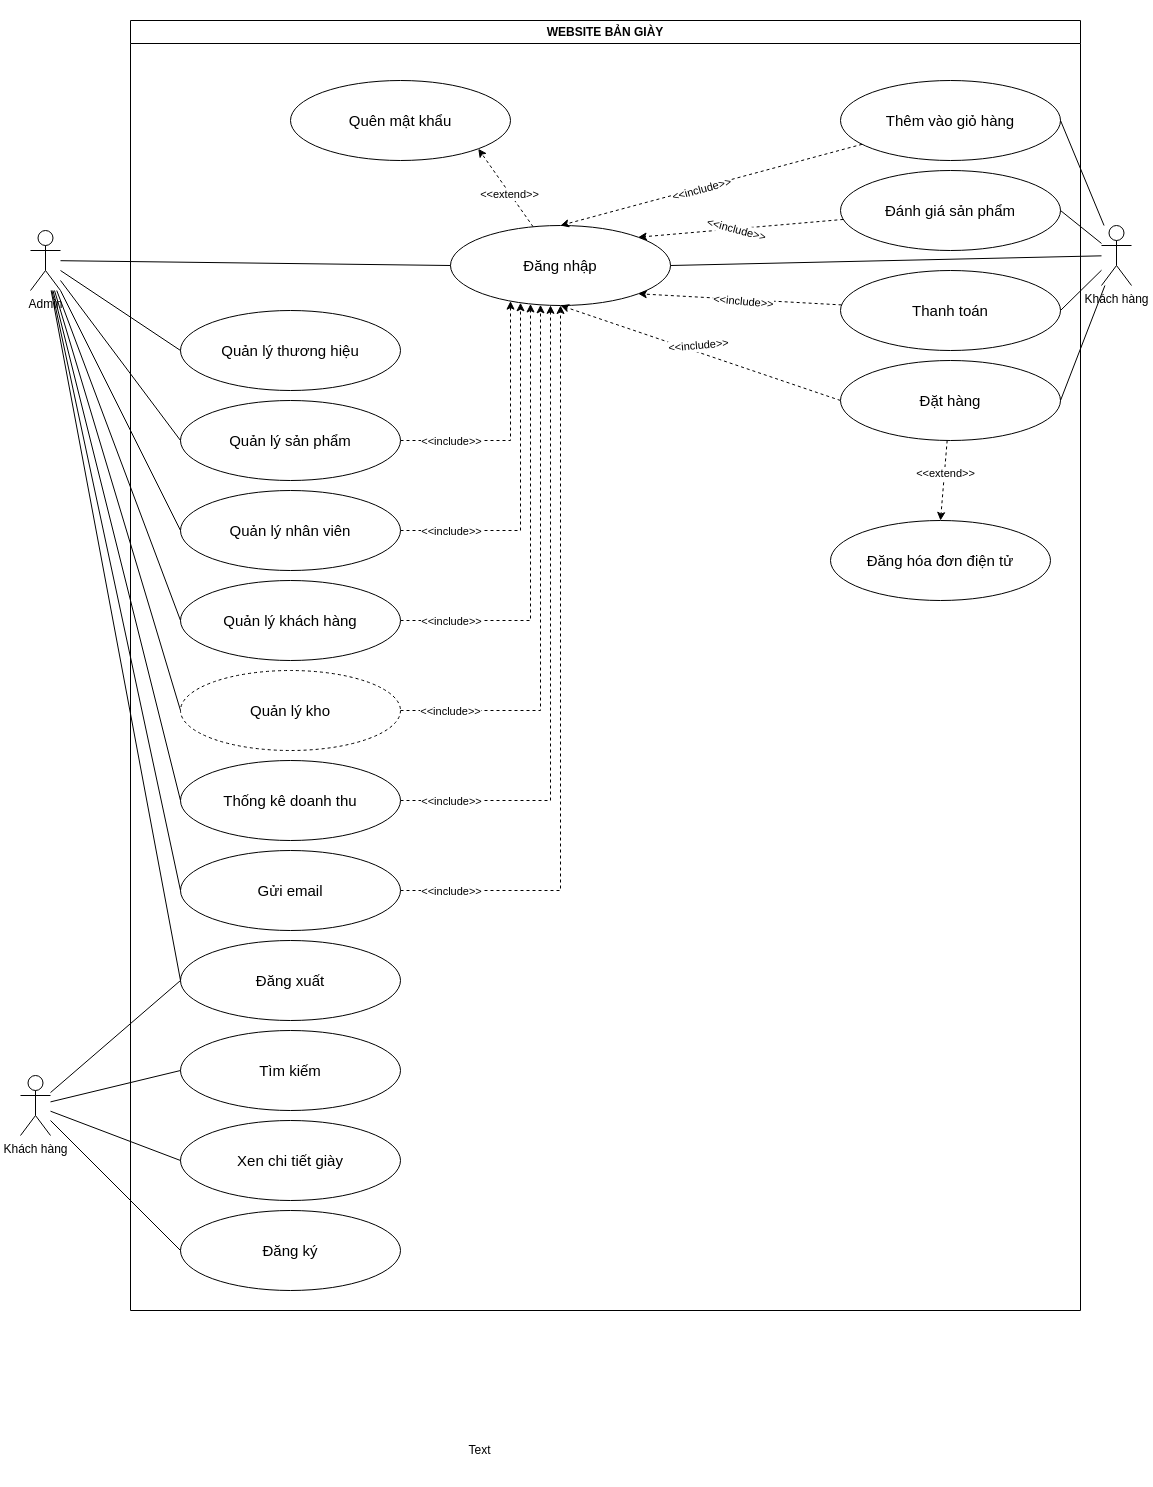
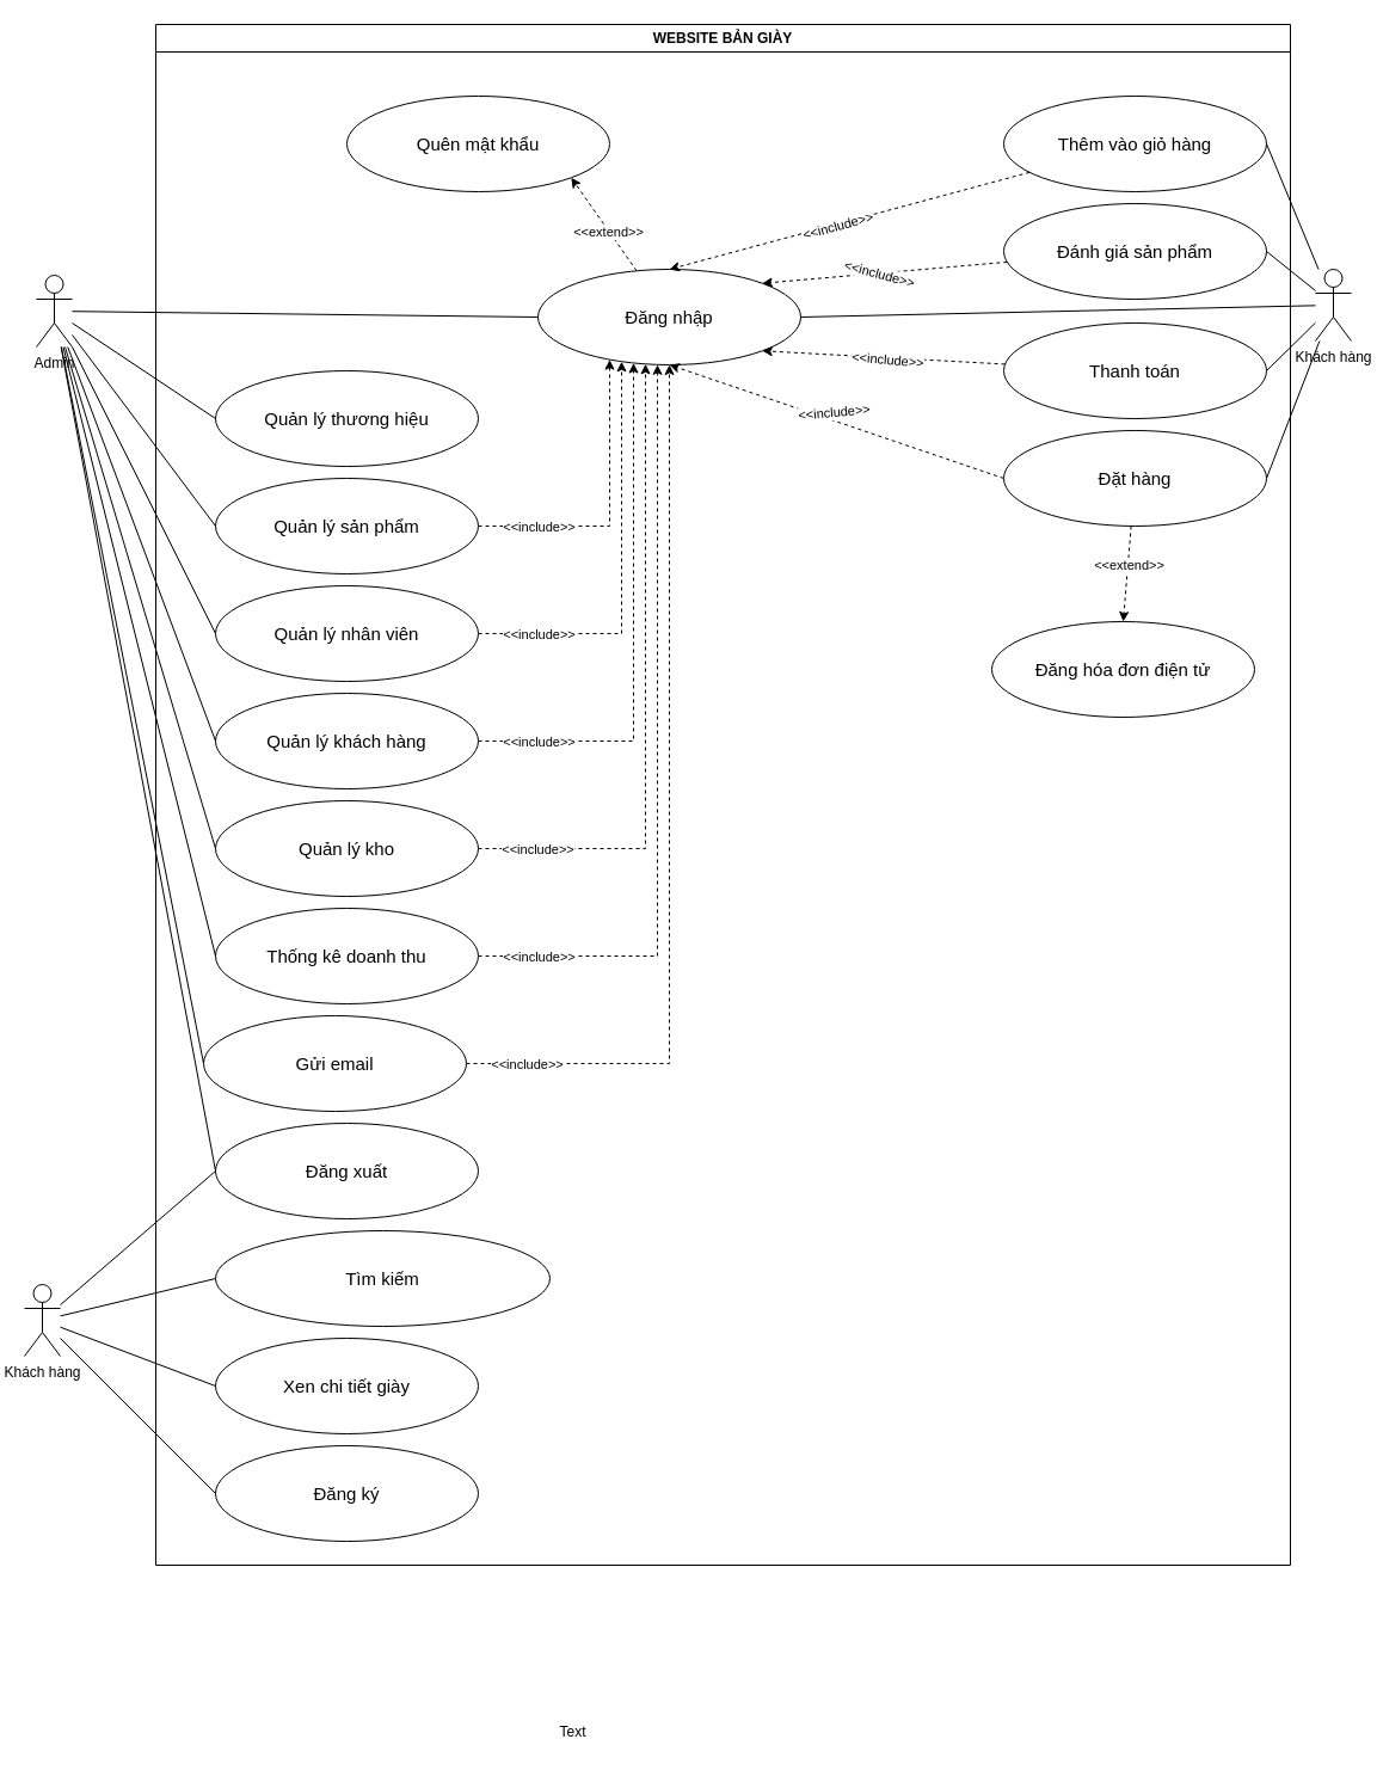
  <mxCell id="0" />
  <mxCell id="1" parent="0" />
  <mxCell id="2" value="WEBSITE BẢN GIÀY" style="swimlane;whiteSpace=wrap;html=1;" parent="1" vertex="1"><mxGeometry x="130" y="20" width="950" height="1290" as="geometry" /></mxCell>
  <mxCell id="3" value="&lt;font style=&quot;font-size: 15px;&quot;&gt;Đăng xuất&lt;/font&gt;" style="ellipse;whiteSpace=wrap;html=1;" parent="2" vertex="1"><mxGeometry x="50" y="920" width="220" height="80" as="geometry" /></mxCell>
  <mxCell id="4" value="Xen chi tiết giày" style="ellipse;whiteSpace=wrap;html=1;shadow=0;fontSize=15;" parent="2" vertex="1"><mxGeometry x="50" y="1100" width="220" height="80" as="geometry" /></mxCell>
- <mxCell id="5" value="&lt;font style=&quot;font-size: 15px;&quot;&gt;Tìm kiếm&lt;/font&gt;" style="ellipse;whiteSpace=wrap;html=1;" parent="2" vertex="1"><mxGeometry x="50" y="1010" width="220" height="80" as="geometry" /></mxCell>
+ <mxCell id="5" value="&lt;font style=&quot;font-size: 15px;&quot;&gt;Tìm kiếm&lt;/font&gt;" style="ellipse;whiteSpace=wrap;html=1;" parent="2" vertex="1"><mxGeometry x="50" y="1010" width="280" height="80" as="geometry" /></mxCell>
  <mxCell id="6" value="&lt;font style=&quot;font-size: 15px;&quot;&gt;Đăng ký&lt;/font&gt;" style="ellipse;whiteSpace=wrap;html=1;" parent="2" vertex="1"><mxGeometry x="50" y="1190" width="220" height="80" as="geometry" /></mxCell>
  <mxCell id="7" style="edgeStyle=none;rounded=0;orthogonalLoop=1;jettySize=auto;html=1;entryX=1;entryY=1;entryDx=0;entryDy=0;dashed=1;startArrow=none;startFill=0;endArrow=classic;endFill=1;" parent="2" source="9" target="24" edge="1"><mxGeometry relative="1" as="geometry" /></mxCell>
  <mxCell id="8" value="&amp;lt;&amp;lt;extend&amp;gt;&amp;gt;" style="edgeLabel;html=1;align=center;verticalAlign=middle;resizable=0;points=[];" parent="7" vertex="1" connectable="0"><mxGeometry x="-0.137" y="1" relative="1" as="geometry"><mxPoint as="offset" /></mxGeometry></mxCell>
  <mxCell id="9" value="&lt;font style=&quot;font-size: 15px;&quot;&gt;Đăng nhập&lt;/font&gt;" style="ellipse;whiteSpace=wrap;html=1;" parent="2" vertex="1"><mxGeometry x="320" y="205" width="220" height="80" as="geometry" /></mxCell>
  <mxCell id="10" style="edgeStyle=none;rounded=0;orthogonalLoop=1;jettySize=auto;html=1;entryX=0.5;entryY=0;entryDx=0;entryDy=0;endArrow=classic;endFill=1;startArrow=none;startFill=0;dashed=1;" parent="2" source="12" target="9" edge="1"><mxGeometry relative="1" as="geometry" /></mxCell>
  <mxCell id="11" value="&amp;lt;&amp;lt;include&amp;gt;&amp;gt;" style="edgeLabel;html=1;align=center;verticalAlign=middle;resizable=0;points=[];rotation=-15;" parent="10" vertex="1" connectable="0"><mxGeometry x="0.067" y="1" relative="1" as="geometry"><mxPoint as="offset" /></mxGeometry></mxCell>
  <mxCell id="12" value="&lt;font style=&quot;font-size: 15px;&quot;&gt;Thêm vào giỏ hàng&lt;/font&gt;" style="ellipse;whiteSpace=wrap;html=1;" parent="2" vertex="1"><mxGeometry x="710" y="60" width="220" height="80" as="geometry" /></mxCell>
  <mxCell id="13" style="edgeStyle=none;rounded=0;orthogonalLoop=1;jettySize=auto;html=1;entryX=0.5;entryY=1;entryDx=0;entryDy=0;endArrow=classic;endFill=1;startArrow=none;startFill=0;dashed=1;exitX=0;exitY=0.5;exitDx=0;exitDy=0;" parent="2" source="17" target="9" edge="1"><mxGeometry relative="1" as="geometry" /></mxCell>
  <mxCell id="14" value="&amp;lt;&amp;lt;include&amp;gt;&amp;gt;" style="edgeLabel;html=1;align=center;verticalAlign=middle;resizable=0;points=[];rotation=-5;" parent="13" vertex="1" connectable="0"><mxGeometry x="0.142" y="-1" relative="1" as="geometry"><mxPoint x="17" as="offset" /></mxGeometry></mxCell>
  <mxCell id="15" value="&lt;span style=&quot;color: rgba(0, 0, 0, 0); font-family: monospace; font-size: 0px; text-align: start; background-color: rgb(248, 249, 250);&quot;&gt;%3CmxGraphModel%3E%3Croot%3E%3CmxCell%20id%3D%220%22%2F%3E%3CmxCell%20id%3D%221%22%20parent%3D%220%22%2F%3E%3CmxCell%20id%3D%222%22%20value%3D%22%26lt%3Bfont%20style%3D%26quot%3Bfont-size%3A%2015px%3B%26quot%3B%26gt%3BXu%E1%BA%A5t%20h%C3%B3a%20%C4%91%C6%A1n%20%C4%91i%E1%BB%87n%20t%E1%BB%AD%26lt%3B%2Ffont%26gt%3B%22%20style%3D%22ellipse%3BwhiteSpace%3Dwrap%3Bhtml%3D1%3B%22%20vertex%3D%221%22%20parent%3D%221%22%3E%3CmxGeometry%20x%3D%22-560%22%20y%3D%2260%22%20width%3D%22220%22%20height%3D%2280%22%20as%3D%22geometry%22%2F%3E%3C%2FmxCell%3E%3C%2Froot%3E%3C%2FmxGraphModel%3E&lt;/span&gt;&lt;span style=&quot;color: rgba(0, 0, 0, 0); font-family: monospace; font-size: 0px; text-align: start; background-color: rgb(248, 249, 250);&quot;&gt;%3CmxGraphModel%3E%3Croot%3E%3CmxCell%20id%3D%220%22%2F%3E%3CmxCell%20id%3D%221%22%20parent%3D%220%22%2F%3E%3CmxCell%20id%3D%222%22%20value%3D%22%26lt%3Bfont%20style%3D%26quot%3Bfont-size%3A%2015px%3B%26quot%3B%26gt%3BXu%E1%BA%A5t%20h%C3%B3a%20%C4%91%C6%A1n%20%C4%91i%E1%BB%87n%20t%E1%BB%AD%26lt%3B%2Ffont%26gt%3B%22%20style%3D%22ellipse%3BwhiteSpace%3Dwrap%3Bhtml%3D1%3B%22%20vertex%3D%221%22%20parent%3D%221%22%3E%3CmxGeometry%20x%3D%22-560%22%20y%3D%2260%22%20width%3D%22220%22%20height%3D%2280%22%20as%3D%22geometry%22%2F%3E%3C%2FmxCell%3E%3C%2Froot%3E%3C%2FmxGraphModel%3E&amp;lt;&amp;lt;ex&lt;/span&gt;" style="edgeStyle=none;rounded=0;orthogonalLoop=1;jettySize=auto;html=1;entryX=0.5;entryY=0;entryDx=0;entryDy=0;startArrow=none;startFill=0;endArrow=classic;endFill=1;dashed=1;" parent="2" source="17" target="25" edge="1"><mxGeometry relative="1" as="geometry" /></mxCell>
  <mxCell id="16" value="&amp;lt;&amp;lt;extend&amp;gt;&amp;gt;" style="edgeLabel;html=1;align=center;verticalAlign=middle;resizable=0;points=[];" parent="15" vertex="1" connectable="0"><mxGeometry x="-0.172" y="1" relative="1" as="geometry"><mxPoint as="offset" /></mxGeometry></mxCell>
  <mxCell id="17" value="&lt;font style=&quot;font-size: 15px;&quot;&gt;Đặt hàng&lt;/font&gt;" style="ellipse;whiteSpace=wrap;html=1;" parent="2" vertex="1"><mxGeometry x="710" y="340" width="220" height="80" as="geometry" /></mxCell>
  <mxCell id="18" style="edgeStyle=none;rounded=0;orthogonalLoop=1;jettySize=auto;html=1;entryX=1;entryY=1;entryDx=0;entryDy=0;endArrow=classic;endFill=1;startArrow=none;startFill=0;dashed=1;" parent="2" source="20" target="9" edge="1"><mxGeometry relative="1" as="geometry" /></mxCell>
  <mxCell id="19" value="&amp;lt;&amp;lt;include&amp;gt;&amp;gt;" style="edgeLabel;html=1;align=center;verticalAlign=middle;resizable=0;points=[];rotation=5;" parent="18" vertex="1" connectable="0"><mxGeometry x="0.154" y="2" relative="1" as="geometry"><mxPoint x="18" as="offset" /></mxGeometry></mxCell>
  <mxCell id="20" value="&lt;font style=&quot;font-size: 15px;&quot;&gt;Thanh toán&lt;/font&gt;" style="ellipse;whiteSpace=wrap;html=1;" parent="2" vertex="1"><mxGeometry x="710" y="250" width="220" height="80" as="geometry" /></mxCell>
  <mxCell id="21" style="edgeStyle=none;rounded=0;orthogonalLoop=1;jettySize=auto;html=1;entryX=1;entryY=0;entryDx=0;entryDy=0;endArrow=classic;endFill=1;startArrow=none;startFill=0;dashed=1;" parent="2" source="23" target="9" edge="1"><mxGeometry relative="1" as="geometry" /></mxCell>
  <mxCell id="22" value="&amp;lt;&amp;lt;include&amp;gt;&amp;gt;" style="edgeLabel;html=1;align=center;verticalAlign=middle;resizable=0;points=[];rotation=15;" parent="21" vertex="1" connectable="0"><mxGeometry x="0.049" relative="1" as="geometry"><mxPoint as="offset" /></mxGeometry></mxCell>
  <mxCell id="23" value="Đánh giá sản phẩm" style="ellipse;whiteSpace=wrap;html=1;fontSize=15;" parent="2" vertex="1"><mxGeometry x="710" y="150" width="220" height="80" as="geometry" /></mxCell>
  <mxCell id="24" value="&lt;font style=&quot;font-size: 15px;&quot;&gt;Quên mật khẩu&lt;/font&gt;" style="ellipse;whiteSpace=wrap;html=1;" parent="2" vertex="1"><mxGeometry x="160" y="60" width="220" height="80" as="geometry" /></mxCell>
  <mxCell id="25" value="&lt;font style=&quot;font-size: 15px;&quot;&gt;Đăng hóa đơn điện tử&lt;/font&gt;" style="ellipse;whiteSpace=wrap;html=1;" parent="2" vertex="1"><mxGeometry x="700" y="500" width="220" height="80" as="geometry" /></mxCell>
  <mxCell id="26" value="&lt;font style=&quot;font-size: 15px;&quot;&gt;Quản lý thương hiệu&lt;/font&gt;" style="ellipse;whiteSpace=wrap;html=1;" parent="2" vertex="1"><mxGeometry x="50" y="290" width="220" height="80" as="geometry" /></mxCell>
  <mxCell id="27" style="edgeStyle=orthogonalEdgeStyle;rounded=0;orthogonalLoop=1;jettySize=auto;html=1;startArrow=none;startFill=0;endArrow=classic;endFill=1;dashed=1;" parent="2" source="29" target="9" edge="1"><mxGeometry relative="1" as="geometry"><Array as="points"><mxPoint x="380" y="420" /></Array></mxGeometry></mxCell>
  <mxCell id="28" value="&amp;lt;&amp;lt;include&amp;gt;&amp;gt;" style="edgeLabel;html=1;align=center;verticalAlign=middle;resizable=0;points=[];" parent="27" vertex="1" connectable="0"><mxGeometry x="-0.684" relative="1" as="geometry"><mxPoint x="11" as="offset" /></mxGeometry></mxCell>
  <mxCell id="29" value="Quản lý sản phẩm" style="ellipse;whiteSpace=wrap;html=1;fontSize=15;" parent="2" vertex="1"><mxGeometry x="50" y="380" width="220" height="80" as="geometry" /></mxCell>
  <mxCell id="30" style="edgeStyle=orthogonalEdgeStyle;rounded=0;orthogonalLoop=1;jettySize=auto;html=1;startArrow=none;startFill=0;endArrow=classic;endFill=1;dashed=1;" parent="2" source="32" target="9" edge="1"><mxGeometry relative="1" as="geometry"><Array as="points"><mxPoint x="390" y="510" /></Array></mxGeometry></mxCell>
  <mxCell id="31" value="&amp;lt;&amp;lt;include&amp;gt;&amp;gt;" style="edgeLabel;html=1;align=center;verticalAlign=middle;resizable=0;points=[];" parent="30" vertex="1" connectable="0"><mxGeometry x="-0.776" y="1" relative="1" as="geometry"><mxPoint x="11" y="1" as="offset" /></mxGeometry></mxCell>
  <mxCell id="32" value="Quản lý nhân viên" style="ellipse;whiteSpace=wrap;html=1;fontSize=15;" parent="2" vertex="1"><mxGeometry x="50" y="470" width="220" height="80" as="geometry" /></mxCell>
  <mxCell id="33" style="edgeStyle=orthogonalEdgeStyle;rounded=0;orthogonalLoop=1;jettySize=auto;html=1;startArrow=none;startFill=0;endArrow=classic;endFill=1;dashed=1;" parent="2" source="35" target="9" edge="1"><mxGeometry relative="1" as="geometry"><Array as="points"><mxPoint x="400" y="600" /></Array></mxGeometry></mxCell>
  <mxCell id="34" value="&amp;lt;&amp;lt;include&amp;gt;&amp;gt;" style="edgeLabel;html=1;align=center;verticalAlign=middle;resizable=0;points=[];" parent="33" vertex="1" connectable="0"><mxGeometry x="-0.846" relative="1" as="geometry"><mxPoint x="16" as="offset" /></mxGeometry></mxCell>
  <mxCell id="35" value="Quản lý khách hàng" style="ellipse;whiteSpace=wrap;html=1;fontSize=15;" parent="2" vertex="1"><mxGeometry x="50" y="560" width="220" height="80" as="geometry" /></mxCell>
  <mxCell id="36" style="edgeStyle=orthogonalEdgeStyle;rounded=0;orthogonalLoop=1;jettySize=auto;html=1;startArrow=none;startFill=0;endArrow=classic;endFill=1;dashed=1;" parent="2" source="38" target="9" edge="1"><mxGeometry relative="1" as="geometry"><Array as="points"><mxPoint x="410" y="690" /></Array></mxGeometry></mxCell>
  <mxCell id="37" value="&amp;lt;&amp;lt;include&amp;gt;&amp;gt;" style="edgeLabel;html=1;align=center;verticalAlign=middle;resizable=0;points=[];" parent="36" vertex="1" connectable="0"><mxGeometry x="-0.837" y="1" relative="1" as="geometry"><mxPoint x="5" y="1" as="offset" /></mxGeometry></mxCell>
- <mxCell id="38" value="Quản lý kho" style="ellipse;whiteSpace=wrap;html=1;fontSize=15;dashed=1;" parent="2" vertex="1"><mxGeometry x="50" y="650" width="220" height="80" as="geometry" /></mxCell>
+ <mxCell id="38" value="Quản lý kho" style="ellipse;whiteSpace=wrap;html=1;fontSize=15;" parent="2" vertex="1"><mxGeometry x="50" y="650" width="220" height="80" as="geometry" /></mxCell>
  <mxCell id="39" style="edgeStyle=orthogonalEdgeStyle;rounded=0;orthogonalLoop=1;jettySize=auto;html=1;startArrow=none;startFill=0;endArrow=classic;endFill=1;dashed=1;" parent="2" source="41" target="9" edge="1"><mxGeometry relative="1" as="geometry"><Array as="points"><mxPoint x="420" y="780" /></Array></mxGeometry></mxCell>
  <mxCell id="40" value="&amp;lt;&amp;lt;include&amp;gt;&amp;gt;" style="edgeLabel;html=1;align=center;verticalAlign=middle;resizable=0;points=[];" parent="39" vertex="1" connectable="0"><mxGeometry x="-0.862" y="-1" relative="1" as="geometry"><mxPoint x="5" y="-1" as="offset" /></mxGeometry></mxCell>
  <mxCell id="41" value="&lt;font style=&quot;font-size: 15px;&quot;&gt;Thống kê doanh thu&lt;/font&gt;" style="ellipse;whiteSpace=wrap;html=1;" parent="2" vertex="1"><mxGeometry x="50" y="740" width="220" height="80" as="geometry" /></mxCell>
  <mxCell id="42" style="edgeStyle=orthogonalEdgeStyle;rounded=0;orthogonalLoop=1;jettySize=auto;html=1;startArrow=none;startFill=0;endArrow=classic;endFill=1;dashed=1;" parent="2" source="44" target="9" edge="1"><mxGeometry relative="1" as="geometry" /></mxCell>
  <mxCell id="43" value="&amp;lt;&amp;lt;include&amp;gt;&amp;gt;" style="edgeLabel;html=1;align=center;verticalAlign=middle;resizable=0;points=[];" parent="42" vertex="1" connectable="0"><mxGeometry x="-0.88" relative="1" as="geometry"><mxPoint x="5" as="offset" /></mxGeometry></mxCell>
- <mxCell id="44" value="Gửi email" style="ellipse;whiteSpace=wrap;html=1;fontSize=15;" parent="2" vertex="1"><mxGeometry x="50" y="830" width="220" height="80" as="geometry" /></mxCell>
+ <mxCell id="44" value="Gửi email" style="ellipse;whiteSpace=wrap;html=1;fontSize=15;" parent="2" vertex="1"><mxGeometry x="40" y="830" width="220" height="80" as="geometry" /></mxCell>
  <mxCell id="45" style="edgeStyle=none;rounded=0;orthogonalLoop=1;jettySize=auto;html=1;entryX=1;entryY=0.5;entryDx=0;entryDy=0;endArrow=none;endFill=0;" parent="1" source="50" target="9" edge="1"><mxGeometry relative="1" as="geometry" /></mxCell>
  <mxCell id="46" style="edgeStyle=none;rounded=0;orthogonalLoop=1;jettySize=auto;html=1;entryX=1;entryY=0.5;entryDx=0;entryDy=0;endArrow=none;endFill=0;" parent="1" source="50" target="12" edge="1"><mxGeometry relative="1" as="geometry" /></mxCell>
  <mxCell id="47" style="edgeStyle=none;rounded=0;orthogonalLoop=1;jettySize=auto;html=1;entryX=1;entryY=0.5;entryDx=0;entryDy=0;endArrow=none;endFill=0;" parent="1" source="50" target="17" edge="1"><mxGeometry relative="1" as="geometry" /></mxCell>
  <mxCell id="48" style="edgeStyle=none;rounded=0;orthogonalLoop=1;jettySize=auto;html=1;entryX=1;entryY=0.5;entryDx=0;entryDy=0;endArrow=none;endFill=0;" parent="1" source="50" target="20" edge="1"><mxGeometry relative="1" as="geometry" /></mxCell>
  <mxCell id="49" style="edgeStyle=none;rounded=0;orthogonalLoop=1;jettySize=auto;html=1;entryX=1;entryY=0.5;entryDx=0;entryDy=0;endArrow=none;endFill=0;" parent="1" source="50" target="23" edge="1"><mxGeometry relative="1" as="geometry" /></mxCell>
  <mxCell id="50" value="Khách hàng" style="shape=umlActor;verticalLabelPosition=bottom;verticalAlign=top;html=1;outlineConnect=0;" parent="1" vertex="1"><mxGeometry x="1101" y="225" width="30" height="60" as="geometry" /></mxCell>
  <mxCell id="51" style="edgeStyle=none;rounded=0;orthogonalLoop=1;jettySize=auto;html=1;entryX=0;entryY=0.5;entryDx=0;entryDy=0;endArrow=none;endFill=0;" parent="1" source="60" target="3" edge="1"><mxGeometry relative="1" as="geometry" /></mxCell>
  <mxCell id="52" style="edgeStyle=none;rounded=0;orthogonalLoop=1;jettySize=auto;html=1;entryX=0;entryY=0.5;entryDx=0;entryDy=0;startArrow=none;startFill=0;endArrow=none;endFill=0;" parent="1" source="60" target="9" edge="1"><mxGeometry relative="1" as="geometry" /></mxCell>
  <mxCell id="53" style="edgeStyle=none;rounded=0;orthogonalLoop=1;jettySize=auto;html=1;entryX=0;entryY=0.5;entryDx=0;entryDy=0;startArrow=none;startFill=0;endArrow=none;endFill=0;" parent="1" source="60" target="26" edge="1"><mxGeometry relative="1" as="geometry" /></mxCell>
  <mxCell id="54" style="edgeStyle=none;rounded=0;orthogonalLoop=1;jettySize=auto;html=1;entryX=0;entryY=0.5;entryDx=0;entryDy=0;startArrow=none;startFill=0;endArrow=none;endFill=0;" parent="1" source="60" target="29" edge="1"><mxGeometry relative="1" as="geometry" /></mxCell>
  <mxCell id="55" style="edgeStyle=none;rounded=0;orthogonalLoop=1;jettySize=auto;html=1;entryX=0;entryY=0.5;entryDx=0;entryDy=0;startArrow=none;startFill=0;endArrow=none;endFill=0;" parent="1" source="60" target="32" edge="1"><mxGeometry relative="1" as="geometry" /></mxCell>
  <mxCell id="56" style="edgeStyle=none;rounded=0;orthogonalLoop=1;jettySize=auto;html=1;entryX=0;entryY=0.5;entryDx=0;entryDy=0;startArrow=none;startFill=0;endArrow=none;endFill=0;" parent="1" source="60" target="35" edge="1"><mxGeometry relative="1" as="geometry" /></mxCell>
  <mxCell id="57" style="edgeStyle=none;rounded=0;orthogonalLoop=1;jettySize=auto;html=1;entryX=0;entryY=0.5;entryDx=0;entryDy=0;startArrow=none;startFill=0;endArrow=none;endFill=0;" parent="1" source="60" target="38" edge="1"><mxGeometry relative="1" as="geometry" /></mxCell>
  <mxCell id="58" style="edgeStyle=none;rounded=0;orthogonalLoop=1;jettySize=auto;html=1;entryX=0;entryY=0.5;entryDx=0;entryDy=0;startArrow=none;startFill=0;endArrow=none;endFill=0;" parent="1" source="60" target="41" edge="1"><mxGeometry relative="1" as="geometry" /></mxCell>
  <mxCell id="59" style="edgeStyle=none;rounded=0;orthogonalLoop=1;jettySize=auto;html=1;entryX=0;entryY=0.5;entryDx=0;entryDy=0;startArrow=none;startFill=0;endArrow=none;endFill=0;" parent="1" source="60" target="44" edge="1"><mxGeometry relative="1" as="geometry" /></mxCell>
  <mxCell id="60" value="Admin" style="shape=umlActor;verticalLabelPosition=bottom;verticalAlign=top;html=1;outlineConnect=0;" parent="1" vertex="1"><mxGeometry x="30" y="230" width="30" height="60" as="geometry" /></mxCell>
  <mxCell id="61" style="rounded=0;orthogonalLoop=1;jettySize=auto;html=1;entryX=0;entryY=0.5;entryDx=0;entryDy=0;endArrow=none;endFill=0;" parent="1" source="65" target="5" edge="1"><mxGeometry relative="1" as="geometry" /></mxCell>
  <mxCell id="62" style="edgeStyle=none;rounded=0;orthogonalLoop=1;jettySize=auto;html=1;entryX=0;entryY=0.5;entryDx=0;entryDy=0;endArrow=none;endFill=0;" parent="1" source="65" target="4" edge="1"><mxGeometry relative="1" as="geometry" /></mxCell>
  <mxCell id="63" style="edgeStyle=none;rounded=0;orthogonalLoop=1;jettySize=auto;html=1;entryX=0;entryY=0.5;entryDx=0;entryDy=0;endArrow=none;endFill=0;" parent="1" source="65" target="3" edge="1"><mxGeometry relative="1" as="geometry" /></mxCell>
  <mxCell id="64" style="edgeStyle=none;rounded=0;orthogonalLoop=1;jettySize=auto;html=1;entryX=0;entryY=0.5;entryDx=0;entryDy=0;endArrow=none;endFill=0;" parent="1" source="65" target="6" edge="1"><mxGeometry relative="1" as="geometry" /></mxCell>
  <mxCell id="65" value="Khách hàng" style="shape=umlActor;verticalLabelPosition=bottom;verticalAlign=top;html=1;outlineConnect=0;" parent="1" vertex="1"><mxGeometry x="20" y="1075" width="30" height="60" as="geometry" /></mxCell>
  <mxCell id="66" value="Text" style="text;html=1;align=center;verticalAlign=middle;resizable=0;points=[];autosize=1;strokeColor=none;fillColor=none;" vertex="1" parent="1"><mxGeometry x="454" y="1435" width="50" height="30" as="geometry" /></mxCell>
